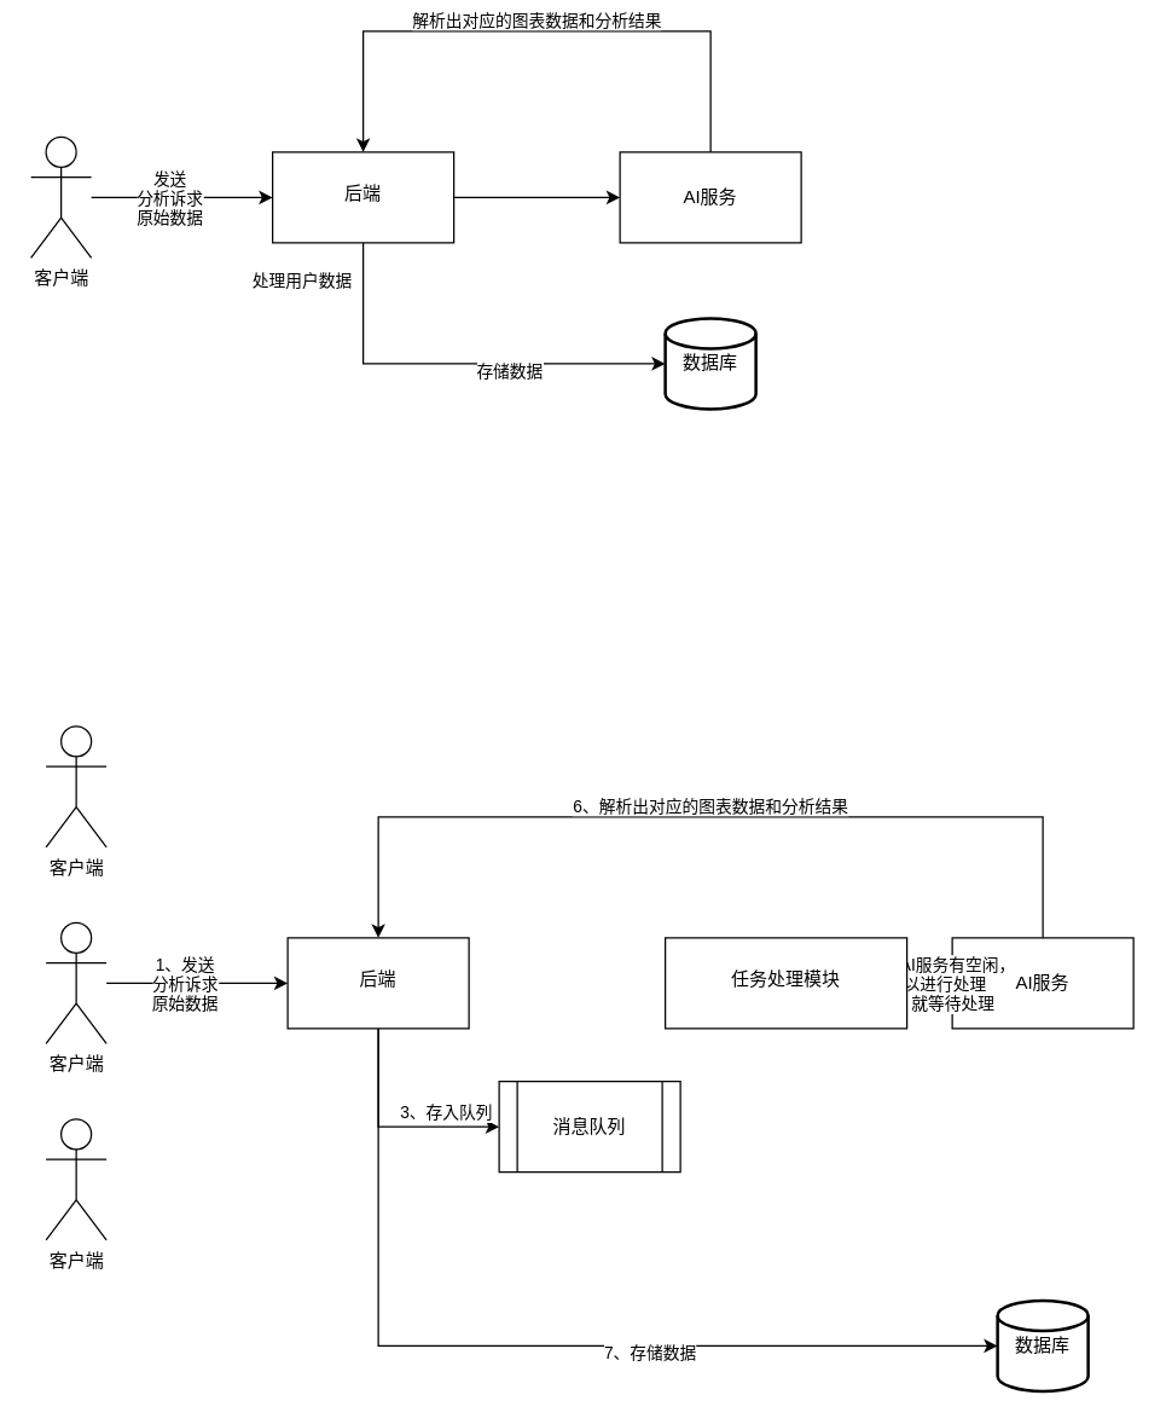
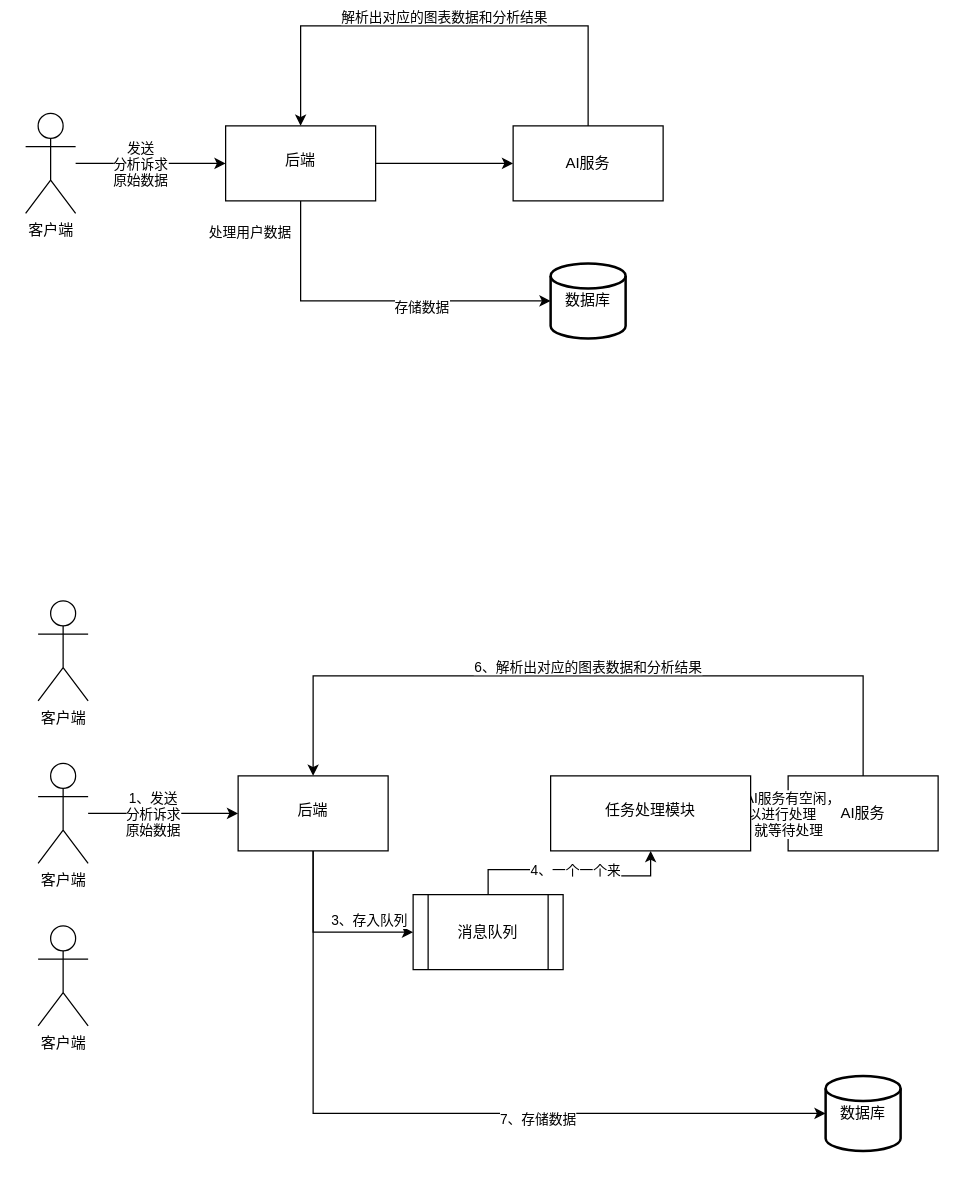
  <mxCell id="0" />
  <mxCell id="1" parent="0" />
  <mxCell id="2" value="" style="edgeStyle=orthogonalEdgeStyle;rounded=0;orthogonalLoop=1;jettySize=auto;html=1;" edge="1" parent="1" source="4" target="10"><mxGeometry relative="1" as="geometry" /></mxCell>
  <mxCell id="3" value="发送&lt;div&gt;分析诉求&lt;div&gt;原始数据&lt;/div&gt;&lt;/div&gt;" style="edgeLabel;html=1;align=center;verticalAlign=middle;resizable=0;points=[];" vertex="1" connectable="0" parent="2"><mxGeometry x="-0.143" relative="1" as="geometry"><mxPoint as="offset" /></mxGeometry></mxCell>
  <mxCell id="4" value="客户端" style="shape=umlActor;verticalLabelPosition=bottom;verticalAlign=top;html=1;outlineConnect=0;" vertex="1" parent="1"><mxGeometry x="20" y="90" width="40" height="80" as="geometry" /></mxCell>
  <mxCell id="5" value="数据库" style="strokeWidth=2;html=1;shape=mxgraph.flowchart.database;whiteSpace=wrap;" vertex="1" parent="1"><mxGeometry x="440" y="210" width="60" height="60" as="geometry" /></mxCell>
  <mxCell id="6" style="edgeStyle=orthogonalEdgeStyle;rounded=0;orthogonalLoop=1;jettySize=auto;html=1;exitX=0.5;exitY=0;exitDx=0;exitDy=0;entryX=0.5;entryY=0;entryDx=0;entryDy=0;" edge="1" parent="1" source="8" target="10"><mxGeometry relative="1" as="geometry"><Array as="points"><mxPoint x="470" y="20" /><mxPoint x="240" y="20" /></Array></mxGeometry></mxCell>
  <mxCell id="7" value="解析出对应的图表数据和分析结果" style="edgeLabel;html=1;align=center;verticalAlign=middle;resizable=0;points=[];" vertex="1" connectable="0" parent="6"><mxGeometry x="0.005" y="-8" relative="1" as="geometry"><mxPoint as="offset" /></mxGeometry></mxCell>
  <mxCell id="8" value="AI服务" style="rounded=0;whiteSpace=wrap;html=1;" vertex="1" parent="1"><mxGeometry x="410" y="100" width="120" height="60" as="geometry" /></mxCell>
  <mxCell id="9" style="edgeStyle=orthogonalEdgeStyle;rounded=0;orthogonalLoop=1;jettySize=auto;html=1;exitX=1;exitY=0.5;exitDx=0;exitDy=0;" edge="1" parent="1" source="10" target="8"><mxGeometry relative="1" as="geometry" /></mxCell>
  <mxCell id="10" value="&lt;div&gt;&lt;br&gt;&lt;/div&gt;后端" style="whiteSpace=wrap;html=1;verticalAlign=top;" vertex="1" parent="1"><mxGeometry x="180" y="100" width="120" height="60" as="geometry" /></mxCell>
  <mxCell id="11" style="edgeStyle=orthogonalEdgeStyle;rounded=0;orthogonalLoop=1;jettySize=auto;html=1;exitX=0.5;exitY=1;exitDx=0;exitDy=0;entryX=0;entryY=0.5;entryDx=0;entryDy=0;entryPerimeter=0;" edge="1" parent="1" source="10" target="5"><mxGeometry relative="1" as="geometry" /></mxCell>
  <mxCell id="12" value="存储数据" style="edgeLabel;html=1;align=center;verticalAlign=middle;resizable=0;points=[];" vertex="1" connectable="0" parent="11"><mxGeometry x="0.254" y="-4" relative="1" as="geometry"><mxPoint as="offset" /></mxGeometry></mxCell>
  <mxCell id="13" value="&lt;span style=&quot;font-size: 11px; text-wrap-mode: nowrap; background-color: rgb(255, 255, 255);&quot;&gt;处理用户数据&lt;/span&gt;" style="text;html=1;align=center;verticalAlign=middle;whiteSpace=wrap;rounded=0;" vertex="1" parent="1"><mxGeometry x="170" y="170" width="60" height="30" as="geometry" /></mxCell>
  <mxCell id="14" value="" style="edgeStyle=orthogonalEdgeStyle;rounded=0;orthogonalLoop=1;jettySize=auto;html=1;" edge="1" parent="1" source="16" target="23"><mxGeometry relative="1" as="geometry" /></mxCell>
  <mxCell id="15" value="1、发送&lt;div&gt;分析诉求&lt;div&gt;原始数据&lt;/div&gt;&lt;/div&gt;" style="edgeLabel;html=1;align=center;verticalAlign=middle;resizable=0;points=[];" vertex="1" connectable="0" parent="14"><mxGeometry x="-0.143" relative="1" as="geometry"><mxPoint as="offset" /></mxGeometry></mxCell>
  <mxCell id="16" value="客户端" style="shape=umlActor;verticalLabelPosition=bottom;verticalAlign=top;html=1;outlineConnect=0;" vertex="1" parent="1"><mxGeometry x="30" y="610" width="40" height="80" as="geometry" /></mxCell>
  <mxCell id="17" value="数据库" style="strokeWidth=2;html=1;shape=mxgraph.flowchart.database;whiteSpace=wrap;" vertex="1" parent="1"><mxGeometry x="660" y="860" width="60" height="60" as="geometry" /></mxCell>
  <mxCell id="18" style="edgeStyle=orthogonalEdgeStyle;rounded=0;orthogonalLoop=1;jettySize=auto;html=1;exitX=0.5;exitY=0;exitDx=0;exitDy=0;entryX=0.5;entryY=0;entryDx=0;entryDy=0;" edge="1" parent="1" source="20" target="23"><mxGeometry relative="1" as="geometry"><Array as="points"><mxPoint x="690" y="540" /><mxPoint x="250" y="540" /></Array></mxGeometry></mxCell>
  <mxCell id="19" value="6、解析出对应的图表数据和分析结果" style="edgeLabel;html=1;align=center;verticalAlign=middle;resizable=0;points=[];" vertex="1" connectable="0" parent="18"><mxGeometry x="0.005" y="-8" relative="1" as="geometry"><mxPoint as="offset" /></mxGeometry></mxCell>
  <mxCell id="20" value="AI服务" style="rounded=0;whiteSpace=wrap;html=1;" vertex="1" parent="1"><mxGeometry x="630" y="620" width="120" height="60" as="geometry" /></mxCell>
  <mxCell id="21" style="edgeStyle=orthogonalEdgeStyle;rounded=0;orthogonalLoop=1;jettySize=auto;html=1;exitX=0.5;exitY=1;exitDx=0;exitDy=0;entryX=0;entryY=0.5;entryDx=0;entryDy=0;" edge="1" parent="1" source="23" target="30"><mxGeometry relative="1" as="geometry" /></mxCell>
  <mxCell id="22" value="3、存入队列" style="edgeLabel;html=1;align=center;verticalAlign=middle;resizable=0;points=[];" vertex="1" connectable="0" parent="21"><mxGeometry x="0.653" y="2" relative="1" as="geometry"><mxPoint x="-11" y="-8" as="offset" /></mxGeometry></mxCell>
  <mxCell id="23" value="&lt;div&gt;&lt;br&gt;&lt;/div&gt;后端" style="whiteSpace=wrap;html=1;verticalAlign=top;" vertex="1" parent="1"><mxGeometry x="190" y="620" width="120" height="60" as="geometry" /></mxCell>
  <mxCell id="24" style="edgeStyle=orthogonalEdgeStyle;rounded=0;orthogonalLoop=1;jettySize=auto;html=1;exitX=0.5;exitY=1;exitDx=0;exitDy=0;entryX=0;entryY=0.5;entryDx=0;entryDy=0;entryPerimeter=0;" edge="1" parent="1" source="23" target="17"><mxGeometry relative="1" as="geometry" /></mxCell>
  <mxCell id="25" value="7、存储数据" style="edgeLabel;html=1;align=center;verticalAlign=middle;resizable=0;points=[];" vertex="1" connectable="0" parent="24"><mxGeometry x="0.254" y="-4" relative="1" as="geometry"><mxPoint as="offset" /></mxGeometry></mxCell>
  <mxCell id="26" value="客户端" style="shape=umlActor;verticalLabelPosition=bottom;verticalAlign=top;html=1;outlineConnect=0;" vertex="1" parent="1"><mxGeometry x="30" y="480" width="40" height="80" as="geometry" /></mxCell>
  <mxCell id="27" value="客户端" style="shape=umlActor;verticalLabelPosition=bottom;verticalAlign=top;html=1;outlineConnect=0;" vertex="1" parent="1"><mxGeometry x="30" y="740" width="40" height="80" as="geometry" /></mxCell>
+ <mxCell id="28" style="edgeStyle=orthogonalEdgeStyle;rounded=0;orthogonalLoop=1;jettySize=auto;html=1;exitX=0.5;exitY=0;exitDx=0;exitDy=0;entryX=0.5;entryY=1;entryDx=0;entryDy=0;" edge="1" parent="1" source="30" target="33"><mxGeometry relative="1" as="geometry" /></mxCell>
+ <mxCell id="29" value="4、一个一个来" style="edgeLabel;html=1;align=center;verticalAlign=middle;resizable=0;points=[];" vertex="1" connectable="0" parent="28"><mxGeometry x="0.015" relative="1" as="geometry"><mxPoint as="offset" /></mxGeometry></mxCell>
  <mxCell id="30" value="消息队列" style="shape=process;whiteSpace=wrap;html=1;backgroundOutline=1;" vertex="1" parent="1"><mxGeometry x="330" y="715" width="120" height="60" as="geometry" /></mxCell>
  <mxCell id="31" style="edgeStyle=orthogonalEdgeStyle;rounded=0;orthogonalLoop=1;jettySize=auto;html=1;exitX=1;exitY=0.5;exitDx=0;exitDy=0;entryX=0;entryY=0.5;entryDx=0;entryDy=0;" edge="1" parent="1" source="33" target="20"><mxGeometry relative="1" as="geometry" /></mxCell>
  <mxCell id="32" value="5、如果AI服务有空闲，&lt;div&gt;就可以进行处理&lt;div&gt;反之，就等待处理&lt;/div&gt;&lt;/div&gt;" style="edgeLabel;html=1;align=center;verticalAlign=middle;resizable=0;points=[];" vertex="1" connectable="0" parent="31"><mxGeometry x="-0.114" relative="1" as="geometry"><mxPoint as="offset" /></mxGeometry></mxCell>
  <mxCell id="33" value="&lt;div&gt;&lt;br&gt;&lt;/div&gt;&lt;div&gt;任务处理模块&lt;/div&gt;" style="whiteSpace=wrap;html=1;verticalAlign=top;" vertex="1" parent="1"><mxGeometry x="440" y="620" width="160" height="60" as="geometry" /></mxCell>
